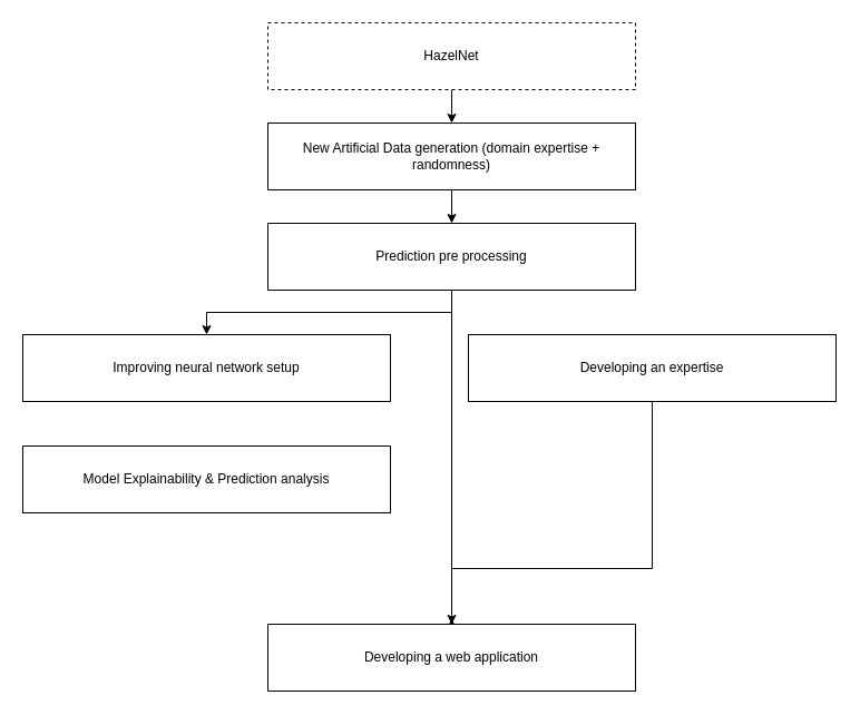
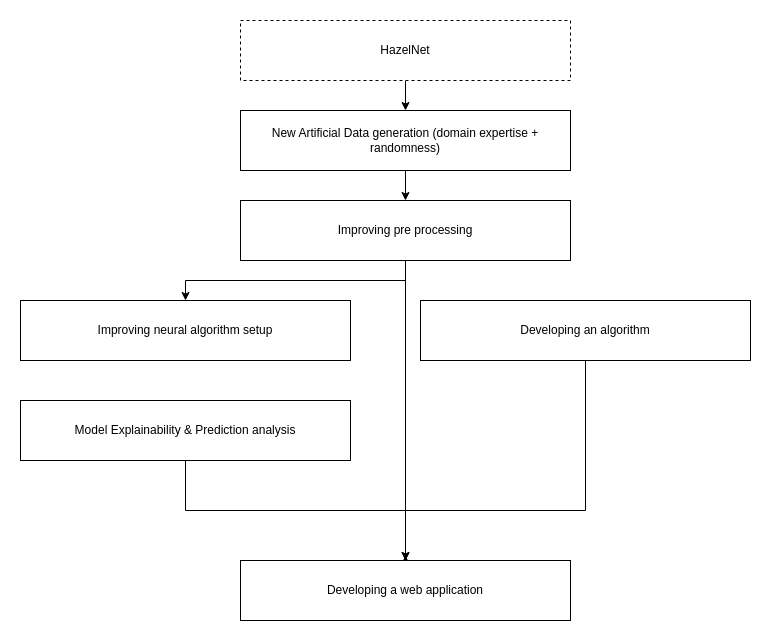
  <mxCell id="0" />
  <mxCell id="1" parent="0" />
  <mxCell id="2" style="edgeStyle=orthogonalEdgeStyle;rounded=0;orthogonalLoop=1;jettySize=auto;html=1;exitX=0.5;exitY=1;exitDx=0;exitDy=0;entryX=0.5;entryY=0;entryDx=0;entryDy=0;" edge="1" parent="1" source="3" target="5"><mxGeometry relative="1" as="geometry" /></mxCell>
  <mxCell id="3" value="HazelNet" style="rounded=0;whiteSpace=wrap;html=1;dashed=1;" vertex="1" parent="1"><mxGeometry x="240" y="20" width="330" height="60" as="geometry" /></mxCell>
  <mxCell id="4" style="edgeStyle=orthogonalEdgeStyle;rounded=0;orthogonalLoop=1;jettySize=auto;html=1;exitX=0.5;exitY=1;exitDx=0;exitDy=0;entryX=0.5;entryY=0;entryDx=0;entryDy=0;" edge="1" parent="1" source="5" target="9"><mxGeometry relative="1" as="geometry" /></mxCell>
  <mxCell id="5" value="New Artificial Data generation (domain expertise + randomness)" style="rounded=0;whiteSpace=wrap;html=1;" vertex="1" parent="1"><mxGeometry x="240" y="110" width="330" height="60" as="geometry" /></mxCell>
- <mxCell id="6" value="Improving neural network setup" style="rounded=0;whiteSpace=wrap;html=1;" vertex="1" parent="1"><mxGeometry x="20" y="300" width="330" height="60" as="geometry" /></mxCell>
+ <mxCell id="6" value="Improving neural algorithm setup" style="rounded=0;whiteSpace=wrap;html=1;" vertex="1" parent="1"><mxGeometry x="20" y="300" width="330" height="60" as="geometry" /></mxCell>
  <mxCell id="7" style="edgeStyle=orthogonalEdgeStyle;rounded=0;orthogonalLoop=1;jettySize=auto;html=1;exitX=0.5;exitY=1;exitDx=0;exitDy=0;entryX=0.5;entryY=0;entryDx=0;entryDy=0;" edge="1" parent="1" source="9" target="6"><mxGeometry relative="1" as="geometry" /></mxCell>
  <mxCell id="8" style="edgeStyle=orthogonalEdgeStyle;rounded=0;orthogonalLoop=1;jettySize=auto;html=1;exitX=0.5;exitY=1;exitDx=0;exitDy=0;" edge="1" parent="1" source="9" target="14"><mxGeometry relative="1" as="geometry" /></mxCell>
- <mxCell id="9" value="Prediction pre processing" style="rounded=0;whiteSpace=wrap;html=1;" vertex="1" parent="1"><mxGeometry x="240" y="200" width="330" height="60" as="geometry" /></mxCell>
+ <mxCell id="9" value="Improving pre processing" style="rounded=0;whiteSpace=wrap;html=1;" vertex="1" parent="1"><mxGeometry x="240" y="200" width="330" height="60" as="geometry" /></mxCell>
  <mxCell id="10" style="edgeStyle=orthogonalEdgeStyle;rounded=0;orthogonalLoop=1;jettySize=auto;html=1;exitX=0.5;exitY=1;exitDx=0;exitDy=0;entryX=0.5;entryY=0;entryDx=0;entryDy=0;" edge="1" parent="1"><mxGeometry relative="1" as="geometry"><mxPoint x="585" y="350" as="sourcePoint" /><mxPoint x="405" y="555" as="targetPoint" /><Array as="points"><mxPoint x="585" y="510" /><mxPoint x="405" y="510" /><mxPoint x="405" y="575" /></Array></mxGeometry></mxCell>
- <mxCell id="11" value="Developing an expertise" style="rounded=0;whiteSpace=wrap;html=1;" vertex="1" parent="1"><mxGeometry x="420" y="300" width="330" height="60" as="geometry" /></mxCell>
+ <mxCell id="11" value="Developing an algorithm" style="rounded=0;whiteSpace=wrap;html=1;" vertex="1" parent="1"><mxGeometry x="420" y="300" width="330" height="60" as="geometry" /></mxCell>
+ <mxCell id="12" style="edgeStyle=orthogonalEdgeStyle;rounded=0;orthogonalLoop=1;jettySize=auto;html=1;exitX=0.5;exitY=1;exitDx=0;exitDy=0;" edge="1" parent="1" source="13" target="14"><mxGeometry relative="1" as="geometry" /></mxCell>
  <mxCell id="13" value="Model Explainability &amp;amp; Prediction analysis" style="rounded=0;whiteSpace=wrap;html=1;" vertex="1" parent="1"><mxGeometry x="20" y="400" width="330" height="60" as="geometry" /></mxCell>
  <mxCell id="14" value="Developing a web application" style="rounded=0;whiteSpace=wrap;html=1;" vertex="1" parent="1"><mxGeometry x="240" y="560" width="330" height="60" as="geometry" /></mxCell>
